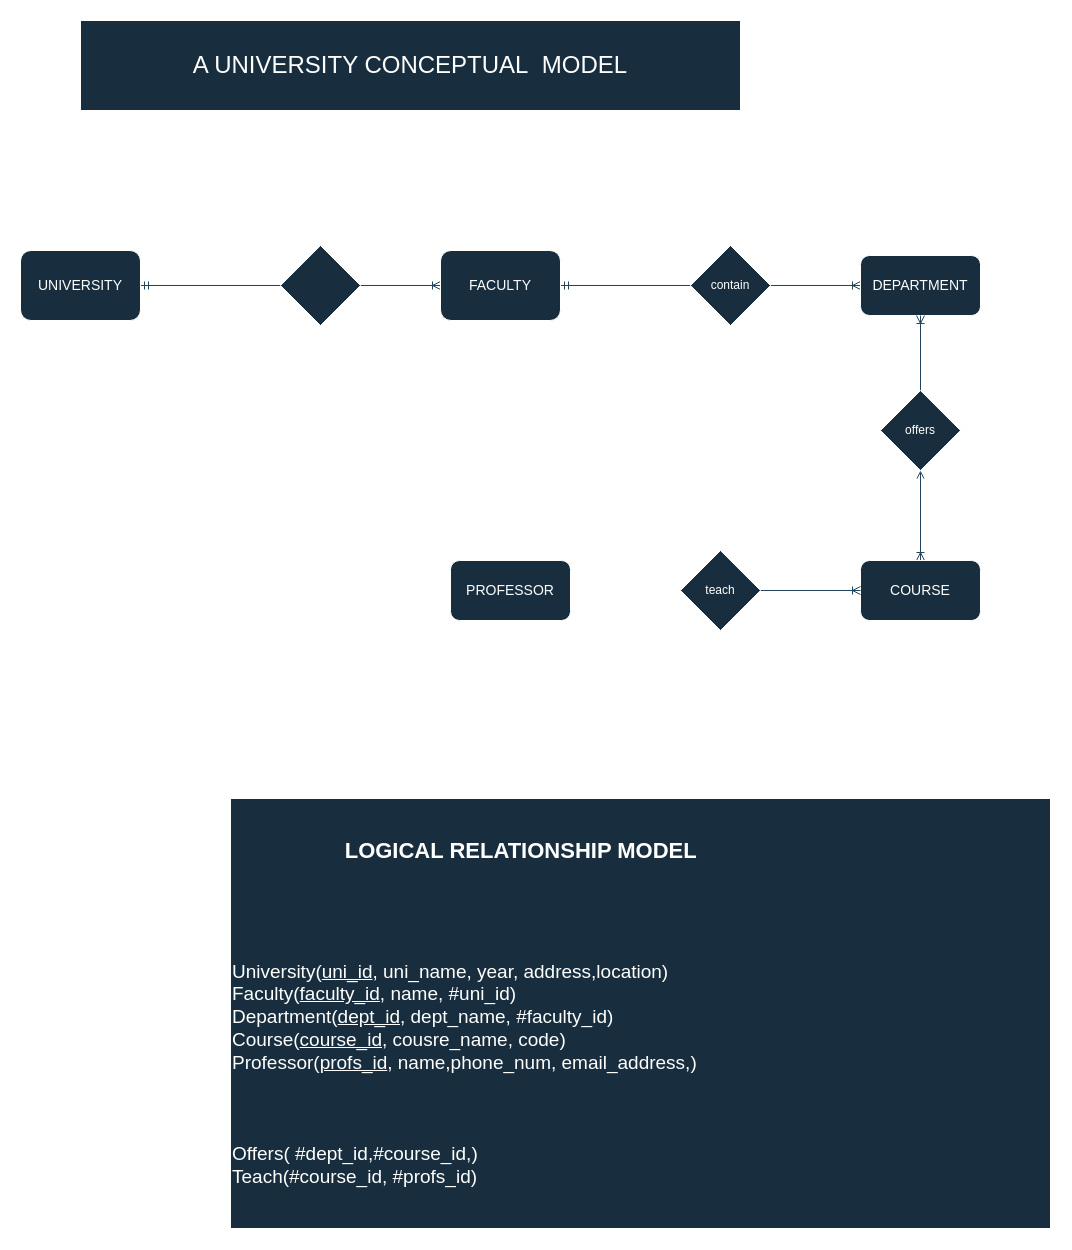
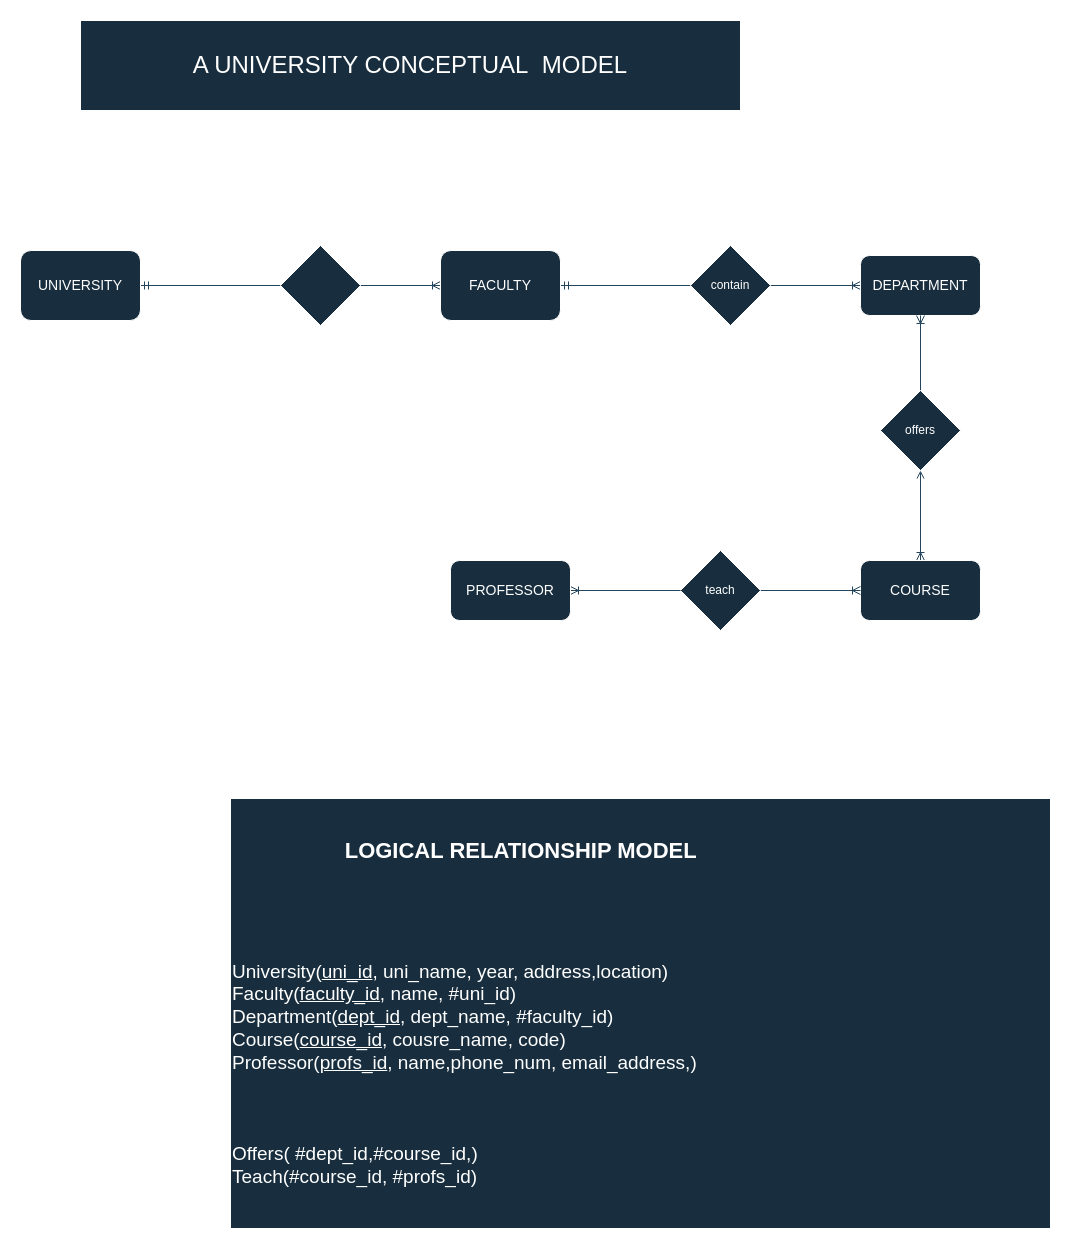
  <mxCell id="0" />
  <mxCell id="1" parent="0" />
  <mxCell id="2" value="&lt;font style=&quot;font-size: 24px;&quot;&gt;A UNIVERSITY CONCEPTUAL&amp;nbsp; MODEL&lt;/font&gt;" style="rounded=0;whiteSpace=wrap;html=1;labelBackgroundColor=none;fillColor=#182E3E;strokeColor=#FFFFFF;fontColor=#FFFFFF;" vertex="1" parent="1"><mxGeometry x="80" y="20" width="660" height="90" as="geometry" /></mxCell>
  <mxCell id="3" style="edgeStyle=orthogonalEdgeStyle;rounded=0;orthogonalLoop=1;jettySize=auto;html=1;entryX=0;entryY=0.5;entryDx=0;entryDy=0;endArrow=none;startFill=0;startArrow=ERmandOne;labelBackgroundColor=none;strokeColor=#23445D;fontColor=default;" edge="1" parent="1" source="4" target="6"><mxGeometry relative="1" as="geometry" /></mxCell>
  <mxCell id="4" value="&lt;font style=&quot;font-size: 14px;&quot;&gt;UNIVERSITY&lt;/font&gt;" style="rounded=1;whiteSpace=wrap;html=1;labelBackgroundColor=none;fillColor=#182E3E;strokeColor=#FFFFFF;fontColor=#FFFFFF;" vertex="1" parent="1"><mxGeometry x="20" y="250" width="120" height="70" as="geometry" /></mxCell>
  <mxCell id="5" style="edgeStyle=orthogonalEdgeStyle;rounded=0;orthogonalLoop=1;jettySize=auto;html=1;endArrow=ERoneToMany;startFill=0;endFill=0;labelBackgroundColor=none;strokeColor=#23445D;fontColor=default;" edge="1" parent="1" source="6" target="8"><mxGeometry relative="1" as="geometry" /></mxCell>
  <mxCell id="6" value="" style="rhombus;whiteSpace=wrap;html=1;labelBackgroundColor=none;fillColor=#182E3E;strokeColor=#FFFFFF;fontColor=#FFFFFF;" vertex="1" parent="1"><mxGeometry x="280" y="245" width="80" height="80" as="geometry" /></mxCell>
  <mxCell id="7" style="edgeStyle=orthogonalEdgeStyle;rounded=0;orthogonalLoop=1;jettySize=auto;html=1;entryX=0;entryY=0.5;entryDx=0;entryDy=0;labelBackgroundColor=none;strokeColor=#23445D;fontColor=default;endArrow=none;startFill=0;startArrow=ERmandOne;" edge="1" parent="1" source="8" target="10"><mxGeometry relative="1" as="geometry" /></mxCell>
  <mxCell id="8" value="&lt;font style=&quot;font-size: 14px;&quot;&gt;FACULTY&lt;/font&gt;" style="rounded=1;whiteSpace=wrap;html=1;labelBackgroundColor=none;fillColor=#182E3E;strokeColor=#FFFFFF;fontColor=#FFFFFF;" vertex="1" parent="1"><mxGeometry x="440" y="250" width="120" height="70" as="geometry" /></mxCell>
  <mxCell id="9" value="" style="edgeStyle=orthogonalEdgeStyle;rounded=0;orthogonalLoop=1;jettySize=auto;html=1;labelBackgroundColor=none;strokeColor=#23445D;fontColor=default;endArrow=ERoneToMany;startFill=0;endFill=0;" edge="1" parent="1" source="10" target="11"><mxGeometry relative="1" as="geometry" /></mxCell>
  <mxCell id="10" value="contain" style="rhombus;whiteSpace=wrap;html=1;labelBackgroundColor=none;fillColor=#182E3E;strokeColor=#FFFFFF;fontColor=#FFFFFF;" vertex="1" parent="1"><mxGeometry x="690" y="245" width="80" height="80" as="geometry" /></mxCell>
  <mxCell id="11" value="&lt;font style=&quot;font-size: 14px;&quot;&gt;DEPARTMENT&lt;/font&gt;" style="rounded=1;whiteSpace=wrap;html=1;labelBackgroundColor=none;fillColor=#182E3E;strokeColor=#FFFFFF;fontColor=#FFFFFF;" vertex="1" parent="1"><mxGeometry x="860" y="255" width="120" height="60" as="geometry" /></mxCell>
  <mxCell id="12" value="" style="edgeStyle=orthogonalEdgeStyle;rounded=0;orthogonalLoop=1;jettySize=auto;html=1;labelBackgroundColor=none;strokeColor=#23445D;fontColor=default;endArrow=open;startFill=0;startArrow=ERoneToMany;" edge="1" parent="1" source="13" target="15"><mxGeometry relative="1" as="geometry" /></mxCell>
  <mxCell id="13" value="&lt;font style=&quot;font-size: 14px;&quot;&gt;COURSE&lt;/font&gt;" style="rounded=1;whiteSpace=wrap;html=1;labelBackgroundColor=none;fillColor=#182E3E;strokeColor=#FFFFFF;fontColor=#FFFFFF;" vertex="1" parent="1"><mxGeometry x="860" y="560" width="120" height="60" as="geometry" /></mxCell>
  <mxCell id="14" value="" style="edgeStyle=orthogonalEdgeStyle;rounded=0;orthogonalLoop=1;jettySize=auto;html=1;labelBackgroundColor=none;strokeColor=#23445D;fontColor=default;endArrow=ERoneToMany;startFill=0;startArrow=none;endFill=0;" edge="1" parent="1" source="15" target="11"><mxGeometry relative="1" as="geometry" /></mxCell>
  <mxCell id="15" value="offers" style="rhombus;whiteSpace=wrap;html=1;labelBackgroundColor=none;fillColor=#182E3E;strokeColor=#FFFFFF;fontColor=#FFFFFF;" vertex="1" parent="1"><mxGeometry x="880" y="390" width="80" height="80" as="geometry" /></mxCell>
  <mxCell id="16" value="" style="edgeStyle=orthogonalEdgeStyle;rounded=0;orthogonalLoop=1;jettySize=auto;html=1;labelBackgroundColor=none;strokeColor=#23445D;fontColor=default;endArrow=ERoneToMany;startFill=0;endFill=0;" edge="1" parent="1" source="17" target="13"><mxGeometry relative="1" as="geometry" /></mxCell>
  <mxCell id="17" value="teach" style="rhombus;whiteSpace=wrap;html=1;labelBackgroundColor=none;fillColor=#182E3E;strokeColor=#FFFFFF;fontColor=#FFFFFF;" vertex="1" parent="1"><mxGeometry x="680" y="550" width="80" height="80" as="geometry" /></mxCell>
+ <mxCell id="18" value="" style="edgeStyle=orthogonalEdgeStyle;rounded=0;orthogonalLoop=1;jettySize=auto;html=1;labelBackgroundColor=none;strokeColor=#23445D;fontColor=default;endArrow=none;startFill=0;startArrow=ERoneToMany;" edge="1" parent="1" source="19" target="17"><mxGeometry relative="1" as="geometry" /></mxCell>
  <mxCell id="19" value="&lt;font style=&quot;font-size: 14px;&quot;&gt;PROFESSOR&lt;/font&gt;" style="rounded=1;whiteSpace=wrap;html=1;labelBackgroundColor=none;fillColor=#182E3E;strokeColor=#FFFFFF;fontColor=#FFFFFF;" vertex="1" parent="1"><mxGeometry x="450" y="560" width="120" height="60" as="geometry" /></mxCell>
  <mxCell id="20" value="&lt;div style=&quot;text-align: right;&quot;&gt;&lt;span style=&quot;background-color: transparent; color: light-dark(rgb(255, 255, 255), rgb(18, 18, 18));&quot;&gt;&lt;font style=&quot;font-size: 22px;&quot;&gt;&lt;b style=&quot;&quot;&gt;LOGICAL RELATIONSHIP MODEL&lt;/b&gt;&lt;/font&gt;&lt;/span&gt;&lt;/div&gt;&lt;div style=&quot;text-align: right;&quot;&gt;&lt;font size=&quot;3&quot;&gt;&lt;br&gt;&lt;/font&gt;&lt;/div&gt;&lt;div&gt;&lt;font size=&quot;3&quot;&gt;&lt;br&gt;&lt;/font&gt;&lt;/div&gt;&lt;div&gt;&lt;font size=&quot;3&quot;&gt;&lt;br&gt;&lt;/font&gt;&lt;/div&gt;&lt;div&gt;&lt;font size=&quot;3&quot;&gt;&lt;br&gt;&lt;/font&gt;&lt;/div&gt;&lt;div&gt;&lt;font size=&quot;3&quot; style=&quot;&quot;&gt;&lt;br&gt;&lt;/font&gt;&lt;div&gt;&lt;font style=&quot;font-size: 19px;&quot;&gt;University(&lt;u style=&quot;&quot;&gt;uni_id&lt;/u&gt;, uni_name, year, address,location)&lt;/font&gt;&lt;/div&gt;&lt;div&gt;&lt;font style=&quot;font-size: 19px;&quot;&gt;Faculty(&lt;u&gt;faculty_id&lt;/u&gt;, name, #uni_id)&lt;/font&gt;&lt;/div&gt;&lt;div&gt;&lt;font style=&quot;font-size: 19px;&quot;&gt;Department(&lt;u&gt;dept_id&lt;/u&gt;, dept_name, #faculty_id)&lt;/font&gt;&lt;/div&gt;&lt;div&gt;&lt;font style=&quot;font-size: 19px;&quot;&gt;Course(&lt;u&gt;course_id&lt;/u&gt;, cousre_name, code)&lt;/font&gt;&lt;/div&gt;&lt;div&gt;&lt;font style=&quot;font-size: 19px;&quot;&gt;Professor(&lt;u&gt;profs_id&lt;/u&gt;, name,phone_num, email_address,)&lt;/font&gt;&lt;/div&gt;&lt;div&gt;&lt;font style=&quot;font-size: 19px;&quot;&gt;&lt;br&gt;&lt;/font&gt;&lt;/div&gt;&lt;div&gt;&lt;font style=&quot;font-size: 19px;&quot;&gt;&lt;br&gt;&lt;/font&gt;&lt;/div&gt;&lt;div&gt;&lt;font style=&quot;font-size: 19px;&quot;&gt;&lt;br&gt;&lt;/font&gt;&lt;/div&gt;&lt;div&gt;&lt;font style=&quot;font-size: 19px;&quot;&gt;Offers( #dept_id,#course_id,)&lt;/font&gt;&lt;/div&gt;&lt;div&gt;&lt;font style=&quot;font-size: 19px;&quot;&gt;Teach(#course_id, #profs_id)&lt;/font&gt;&lt;/div&gt;&lt;/div&gt;" style="rounded=0;whiteSpace=wrap;html=1;strokeColor=#FFFFFF;fontColor=#FFFFFF;fillColor=#182E3E;align=left;" vertex="1" parent="1"><mxGeometry x="230" y="798" width="820" height="430" as="geometry" /></mxCell>
